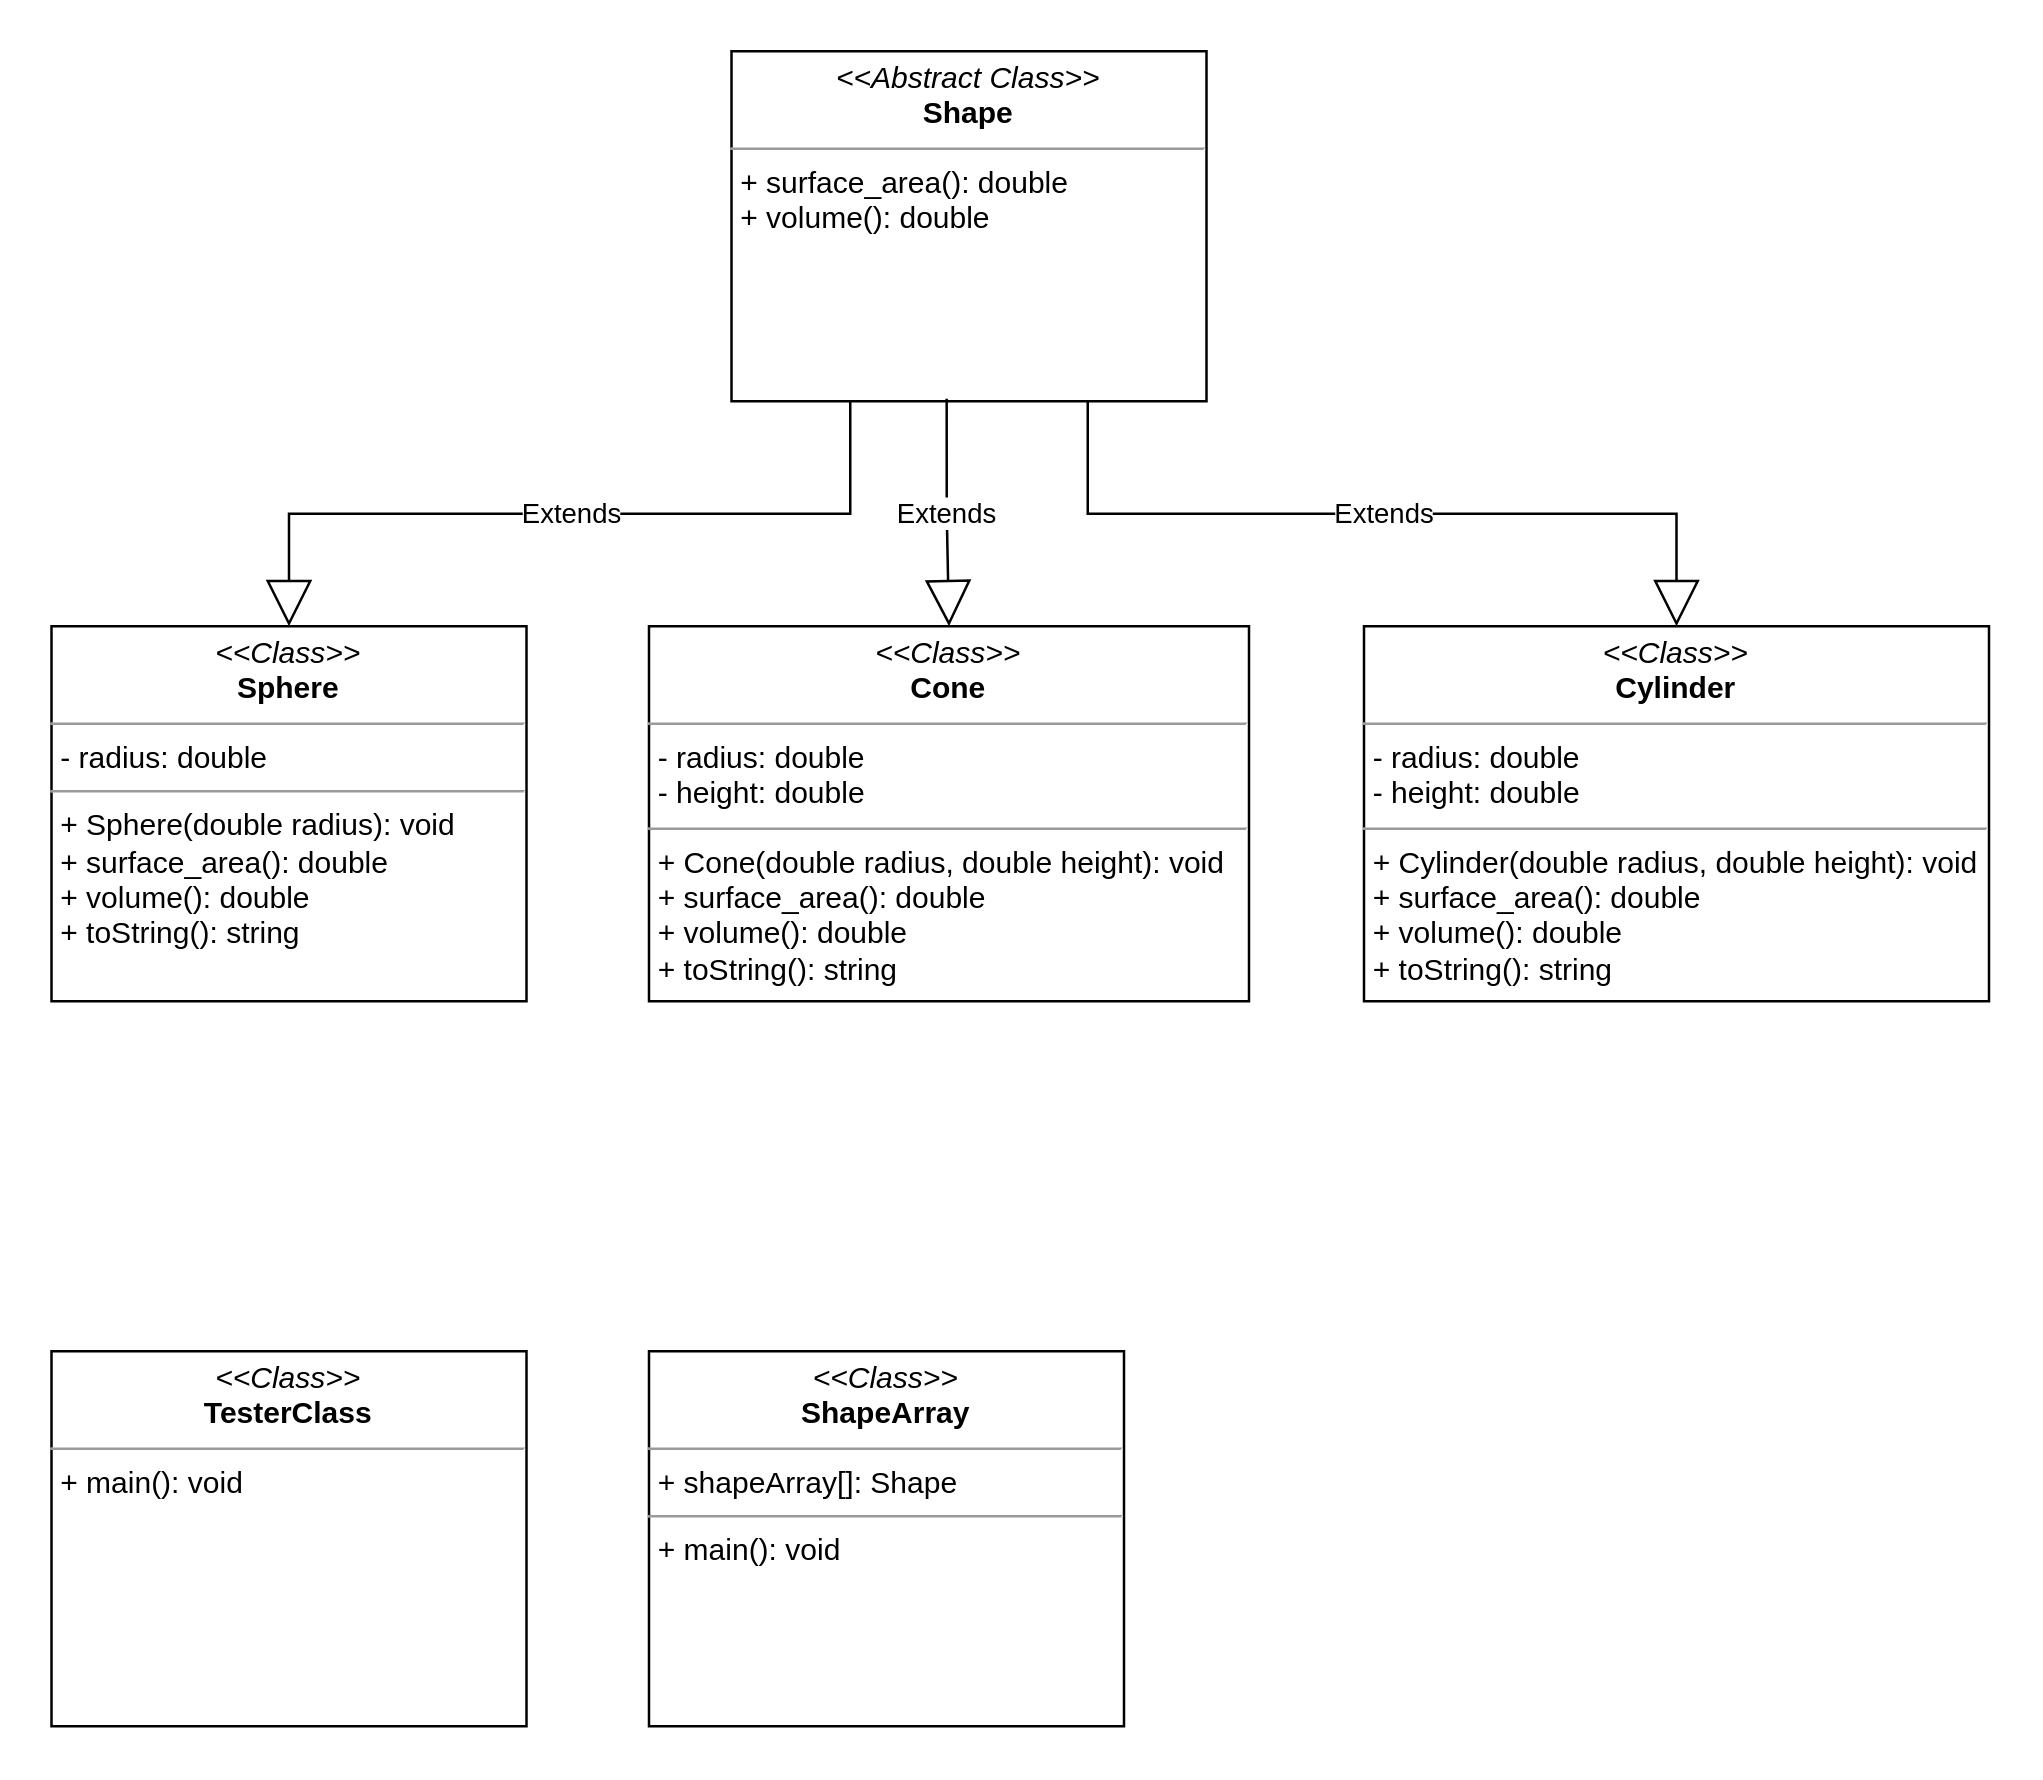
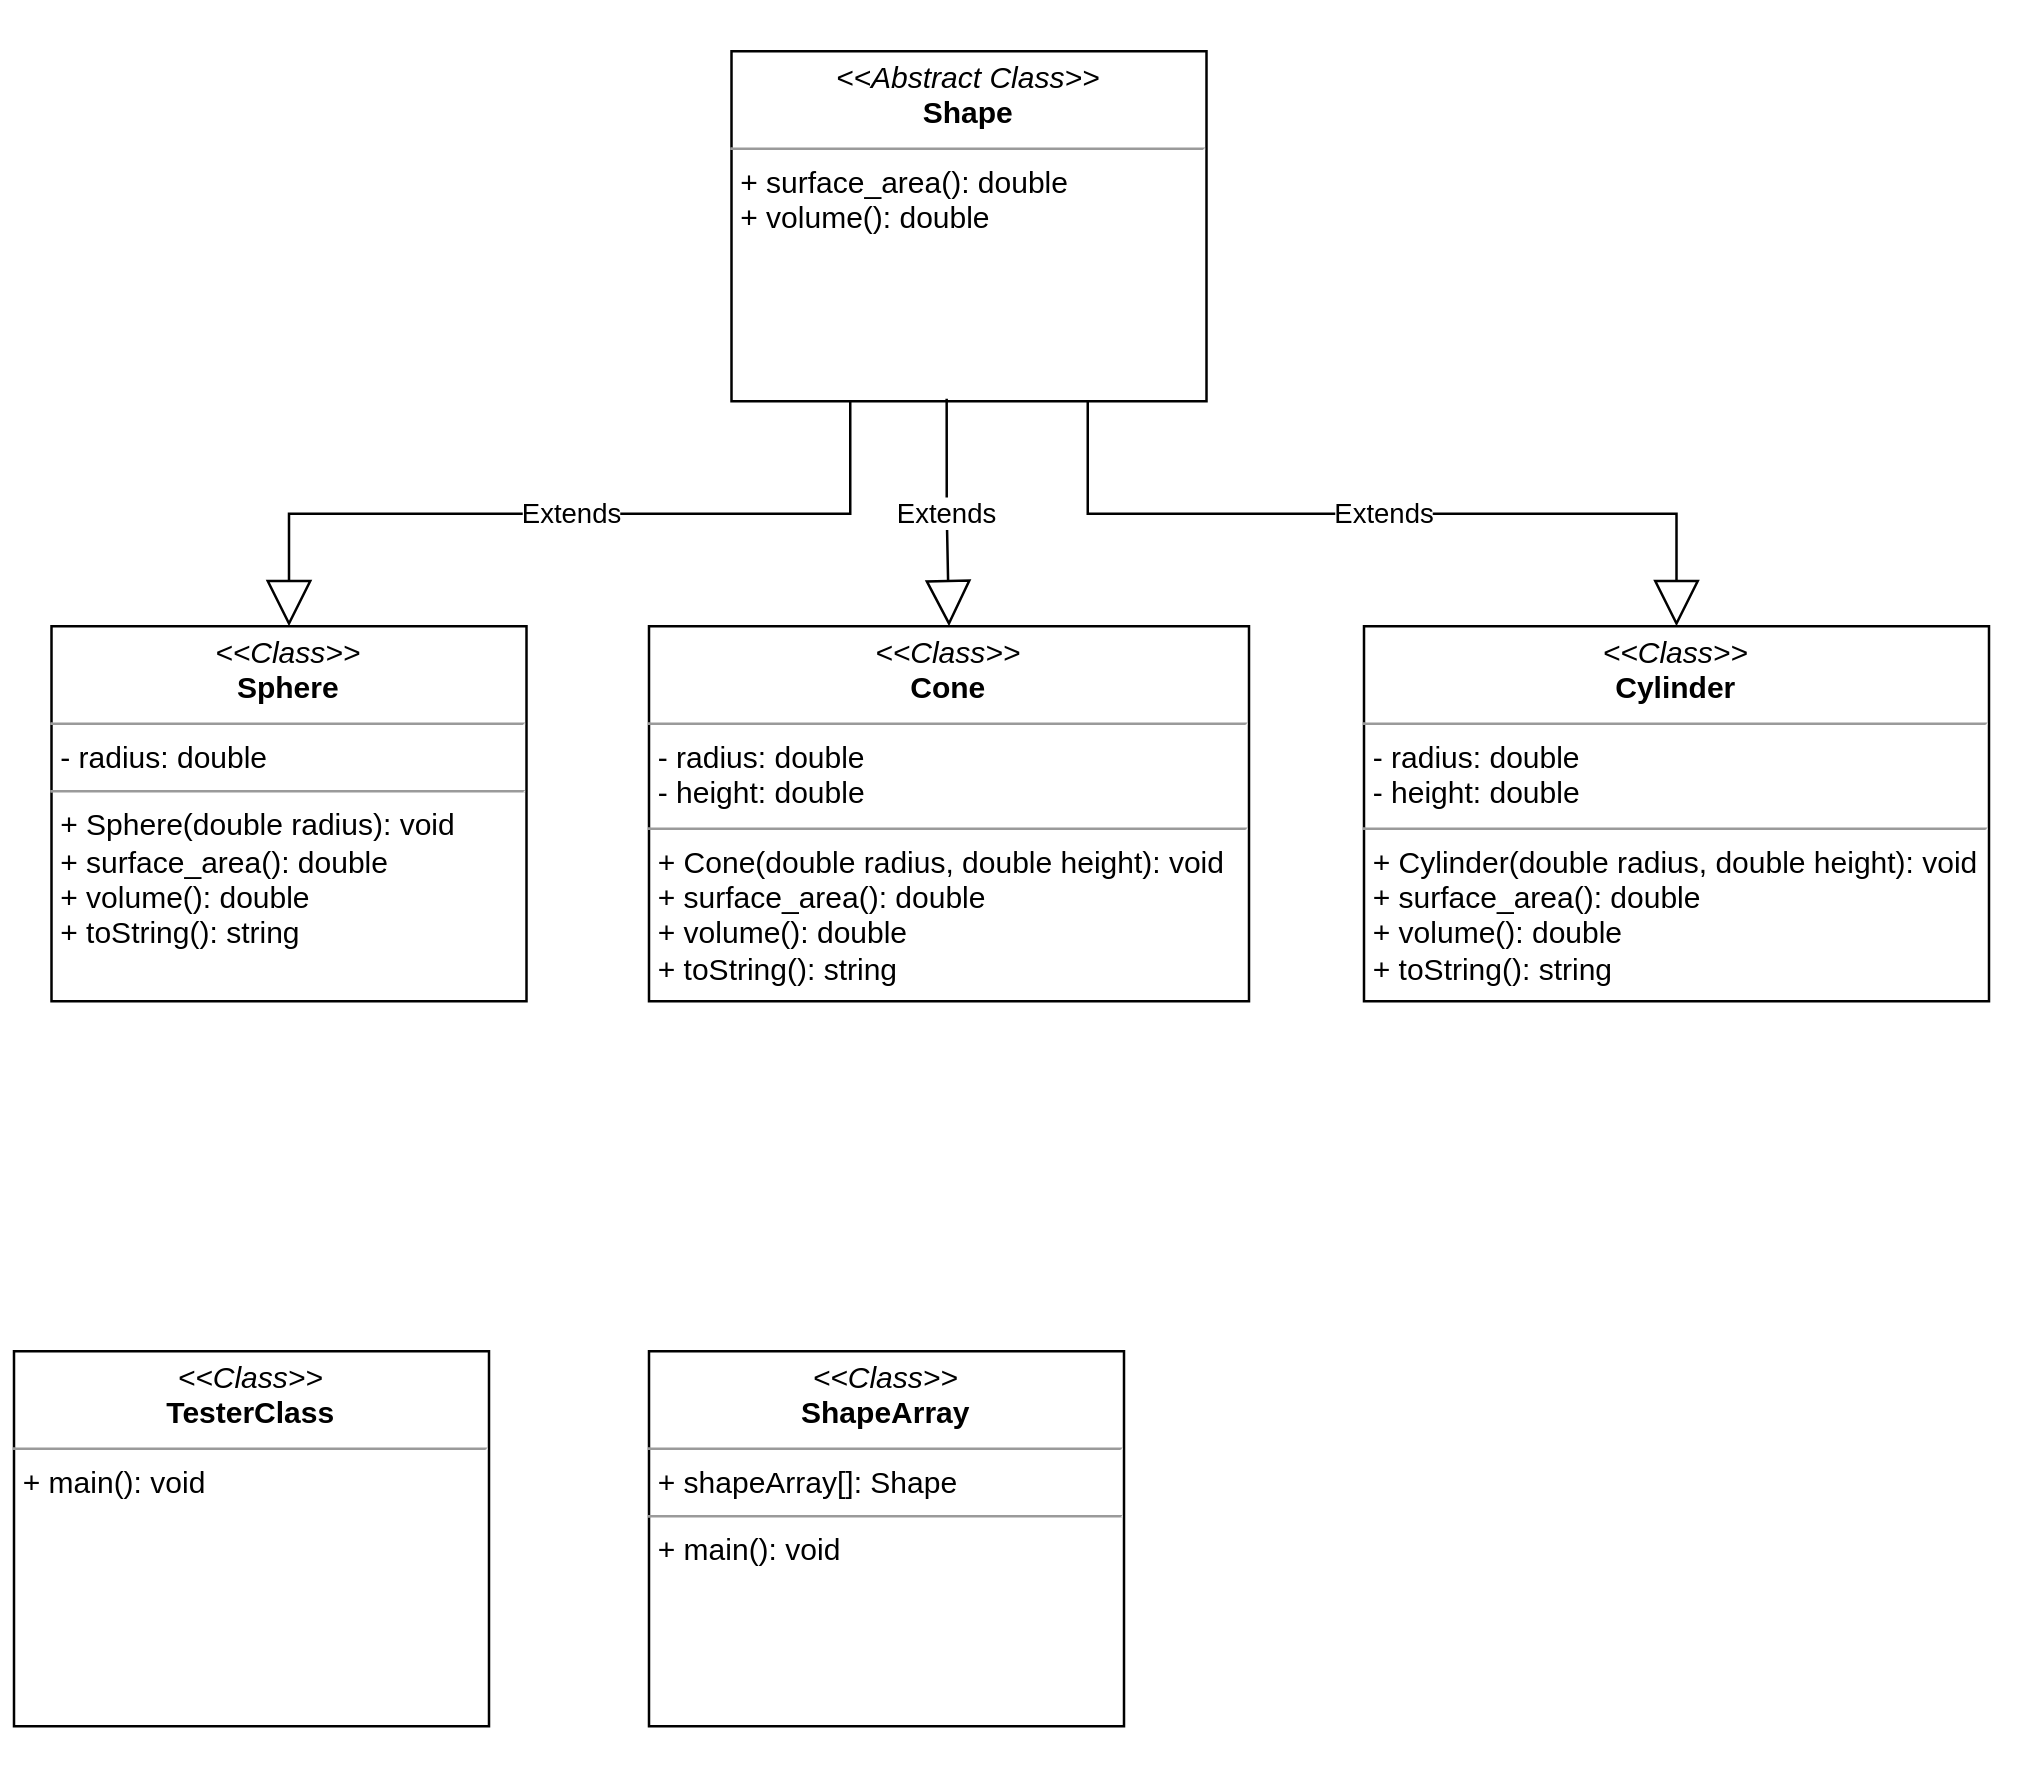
  <mxCell id="0" />
  <mxCell id="1" parent="0" />
  <mxCell id="2" value="&lt;p style=&quot;margin:0px;margin-top:4px;text-align:center;&quot;&gt;&lt;i&gt;&amp;lt;&amp;lt;Abstract Class&amp;gt;&amp;gt;&lt;/i&gt;&lt;br&gt;&lt;b&gt;Shape&lt;/b&gt;&lt;/p&gt;&lt;hr size=&quot;1&quot;&gt;&lt;p style=&quot;margin:0px;margin-left:4px;&quot;&gt;&lt;/p&gt;&lt;p style=&quot;margin:0px;margin-left:4px;&quot;&gt;+ surface_area(): double&lt;br&gt;+ volume(): double&lt;/p&gt;" style="verticalAlign=top;align=left;overflow=fill;fontSize=12;fontFamily=Helvetica;html=1;rounded=0;shadow=0;comic=0;labelBackgroundColor=none;strokeWidth=1" parent="1" vertex="1"><mxGeometry x="292" y="20" width="190" height="140" as="geometry" /></mxCell>
  <mxCell id="3" value="&lt;p style=&quot;margin:0px;margin-top:4px;text-align:center;&quot;&gt;&lt;i&gt;&amp;lt;&amp;lt;Class&amp;gt;&amp;gt;&lt;/i&gt;&lt;br&gt;&lt;b&gt;Sphere&lt;/b&gt;&lt;/p&gt;&lt;hr size=&quot;1&quot;&gt;&lt;p style=&quot;margin:0px;margin-left:4px;&quot;&gt;- radius: double&lt;br&gt;&lt;/p&gt;&lt;hr size=&quot;1&quot;&gt;&lt;p style=&quot;margin:0px;margin-left:4px;&quot;&gt;+ Sphere(double radius): void&lt;/p&gt;&lt;p style=&quot;margin:0px;margin-left:4px;&quot;&gt;+ surface_area(): double&lt;br style=&quot;border-color: var(--border-color);&quot;&gt;+ volume(): double&lt;br&gt;&lt;/p&gt;&lt;p style=&quot;margin:0px;margin-left:4px;&quot;&gt;+ toString(): string&lt;/p&gt;" style="verticalAlign=top;align=left;overflow=fill;fontSize=12;fontFamily=Helvetica;html=1;rounded=0;shadow=0;comic=0;labelBackgroundColor=none;strokeWidth=1" parent="1" vertex="1"><mxGeometry x="20" y="250" width="190" height="150" as="geometry" /></mxCell>
  <mxCell id="4" value="&lt;p style=&quot;margin:0px;margin-top:4px;text-align:center;&quot;&gt;&lt;i&gt;&amp;lt;&amp;lt;Class&amp;gt;&amp;gt;&lt;/i&gt;&lt;br&gt;&lt;b&gt;Cone&lt;/b&gt;&lt;/p&gt;&lt;hr size=&quot;1&quot;&gt;&lt;p style=&quot;margin:0px;margin-left:4px;&quot;&gt;- radius: double&lt;br&gt;- height: double&lt;/p&gt;&lt;hr size=&quot;1&quot;&gt;&lt;p style=&quot;margin:0px;margin-left:4px;&quot;&gt;+ Cone(double radius, double height): void&lt;/p&gt;&lt;p style=&quot;margin:0px;margin-left:4px;&quot;&gt;+ surface_area(): double&lt;br style=&quot;border-color: var(--border-color);&quot;&gt;+ volume(): double&lt;br&gt;&lt;/p&gt;&lt;p style=&quot;margin:0px;margin-left:4px;&quot;&gt;+ toString(): string&lt;/p&gt;" style="verticalAlign=top;align=left;overflow=fill;fontSize=12;fontFamily=Helvetica;html=1;rounded=0;shadow=0;comic=0;labelBackgroundColor=none;strokeWidth=1" vertex="1" parent="1"><mxGeometry x="259" y="250" width="240" height="150" as="geometry" /></mxCell>
  <mxCell id="5" value="&lt;p style=&quot;margin:0px;margin-top:4px;text-align:center;&quot;&gt;&lt;i&gt;&amp;lt;&amp;lt;Class&amp;gt;&amp;gt;&lt;/i&gt;&lt;br&gt;&lt;b&gt;Cylinder&lt;/b&gt;&lt;/p&gt;&lt;hr size=&quot;1&quot;&gt;&lt;p style=&quot;margin:0px;margin-left:4px;&quot;&gt;- radius: double&lt;br&gt;- height: double&lt;/p&gt;&lt;hr size=&quot;1&quot;&gt;&lt;p style=&quot;margin:0px;margin-left:4px;&quot;&gt;+ Cylinder(double radius, double height): void&lt;/p&gt;&lt;p style=&quot;margin:0px;margin-left:4px;&quot;&gt;+ surface_area(): double&lt;br style=&quot;border-color: var(--border-color);&quot;&gt;+ volume(): double&lt;br&gt;&lt;/p&gt;&lt;p style=&quot;margin:0px;margin-left:4px;&quot;&gt;+ toString(): string&lt;/p&gt;" style="verticalAlign=top;align=left;overflow=fill;fontSize=12;fontFamily=Helvetica;html=1;rounded=0;shadow=0;comic=0;labelBackgroundColor=none;strokeWidth=1" vertex="1" parent="1"><mxGeometry x="545" y="250" width="250" height="150" as="geometry" /></mxCell>
  <mxCell id="6" value="Extends" style="endArrow=block;endSize=16;endFill=0;html=1;rounded=0;exitX=0.75;exitY=1;exitDx=0;exitDy=0;entryX=0.5;entryY=0;entryDx=0;entryDy=0;edgeStyle=orthogonalEdgeStyle;" edge="1" parent="1" source="2" target="5"><mxGeometry width="160" relative="1" as="geometry"><mxPoint x="319" y="270" as="sourcePoint" /><mxPoint x="479" y="270" as="targetPoint" /></mxGeometry></mxCell>
  <mxCell id="7" value="Extends" style="endArrow=block;endSize=16;endFill=0;html=1;rounded=0;exitX=0.453;exitY=0.993;exitDx=0;exitDy=0;edgeStyle=orthogonalEdgeStyle;exitPerimeter=0;" edge="1" parent="1" source="2" target="4"><mxGeometry width="160" relative="1" as="geometry"><mxPoint x="481.5" y="170" as="sourcePoint" /><mxPoint x="674" y="260" as="targetPoint" /></mxGeometry></mxCell>
  <mxCell id="8" value="Extends" style="endArrow=block;endSize=16;endFill=0;html=1;rounded=0;exitX=0.25;exitY=1;exitDx=0;exitDy=0;entryX=0.5;entryY=0;entryDx=0;entryDy=0;edgeStyle=orthogonalEdgeStyle;" edge="1" parent="1" source="2" target="3"><mxGeometry width="160" relative="1" as="geometry"><mxPoint x="319" y="270" as="sourcePoint" /><mxPoint x="479" y="270" as="targetPoint" /></mxGeometry></mxCell>
- <mxCell id="9" value="&lt;p style=&quot;margin:0px;margin-top:4px;text-align:center;&quot;&gt;&lt;i&gt;&amp;lt;&amp;lt;Class&amp;gt;&amp;gt;&lt;/i&gt;&lt;br&gt;&lt;b&gt;TesterClass&lt;/b&gt;&lt;/p&gt;&lt;hr size=&quot;1&quot;&gt;&lt;p style=&quot;margin:0px;margin-left:4px;&quot;&gt;&lt;/p&gt;&lt;p style=&quot;margin:0px;margin-left:4px;&quot;&gt;+ main(): void&lt;br&gt;&lt;/p&gt;" style="verticalAlign=top;align=left;overflow=fill;fontSize=12;fontFamily=Helvetica;html=1;rounded=0;shadow=0;comic=0;labelBackgroundColor=none;strokeWidth=1" vertex="1" parent="1"><mxGeometry x="20" y="540" width="190" height="150" as="geometry" /></mxCell>
+ <mxCell id="9" value="&lt;p style=&quot;margin:0px;margin-top:4px;text-align:center;&quot;&gt;&lt;i&gt;&amp;lt;&amp;lt;Class&amp;gt;&amp;gt;&lt;/i&gt;&lt;br&gt;&lt;b&gt;TesterClass&lt;/b&gt;&lt;/p&gt;&lt;hr size=&quot;1&quot;&gt;&lt;p style=&quot;margin:0px;margin-left:4px;&quot;&gt;&lt;/p&gt;&lt;p style=&quot;margin:0px;margin-left:4px;&quot;&gt;+ main(): void&lt;br&gt;&lt;/p&gt;" style="verticalAlign=top;align=left;overflow=fill;fontSize=12;fontFamily=Helvetica;html=1;rounded=0;shadow=0;comic=0;labelBackgroundColor=none;strokeWidth=1" vertex="1" parent="1"><mxGeometry x="5" y="540" width="190" height="150" as="geometry" /></mxCell>
  <mxCell id="10" value="&lt;p style=&quot;margin:0px;margin-top:4px;text-align:center;&quot;&gt;&lt;i&gt;&amp;lt;&amp;lt;Class&amp;gt;&amp;gt;&lt;/i&gt;&lt;br&gt;&lt;b&gt;ShapeArray&lt;/b&gt;&lt;/p&gt;&lt;hr size=&quot;1&quot;&gt;&lt;p style=&quot;margin:0px;margin-left:4px;&quot;&gt;+ shapeArray[]: Shape&lt;br&gt;&lt;/p&gt;&lt;hr size=&quot;1&quot;&gt;&lt;p style=&quot;margin:0px;margin-left:4px;&quot;&gt;+ main(): void&lt;br&gt;&lt;/p&gt;" style="verticalAlign=top;align=left;overflow=fill;fontSize=12;fontFamily=Helvetica;html=1;rounded=0;shadow=0;comic=0;labelBackgroundColor=none;strokeWidth=1" vertex="1" parent="1"><mxGeometry x="259" y="540" width="190" height="150" as="geometry" /></mxCell>
